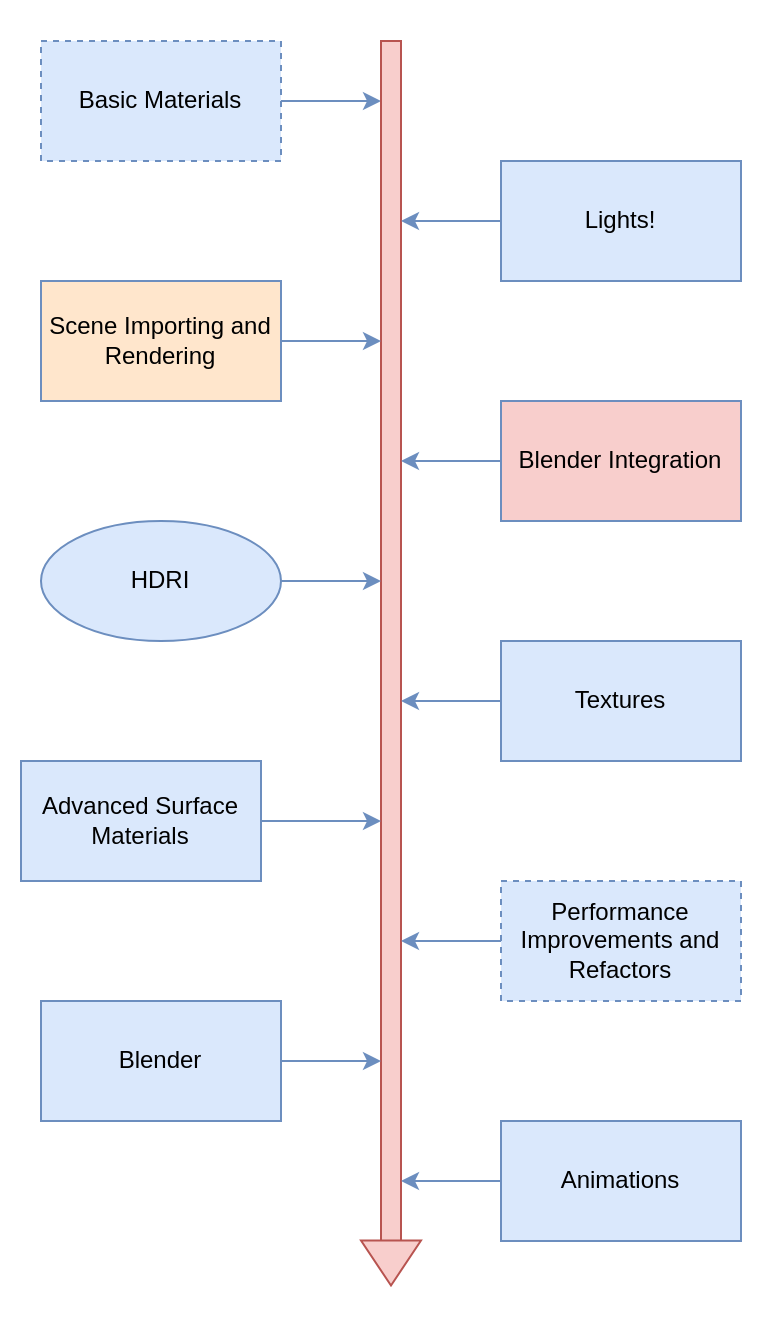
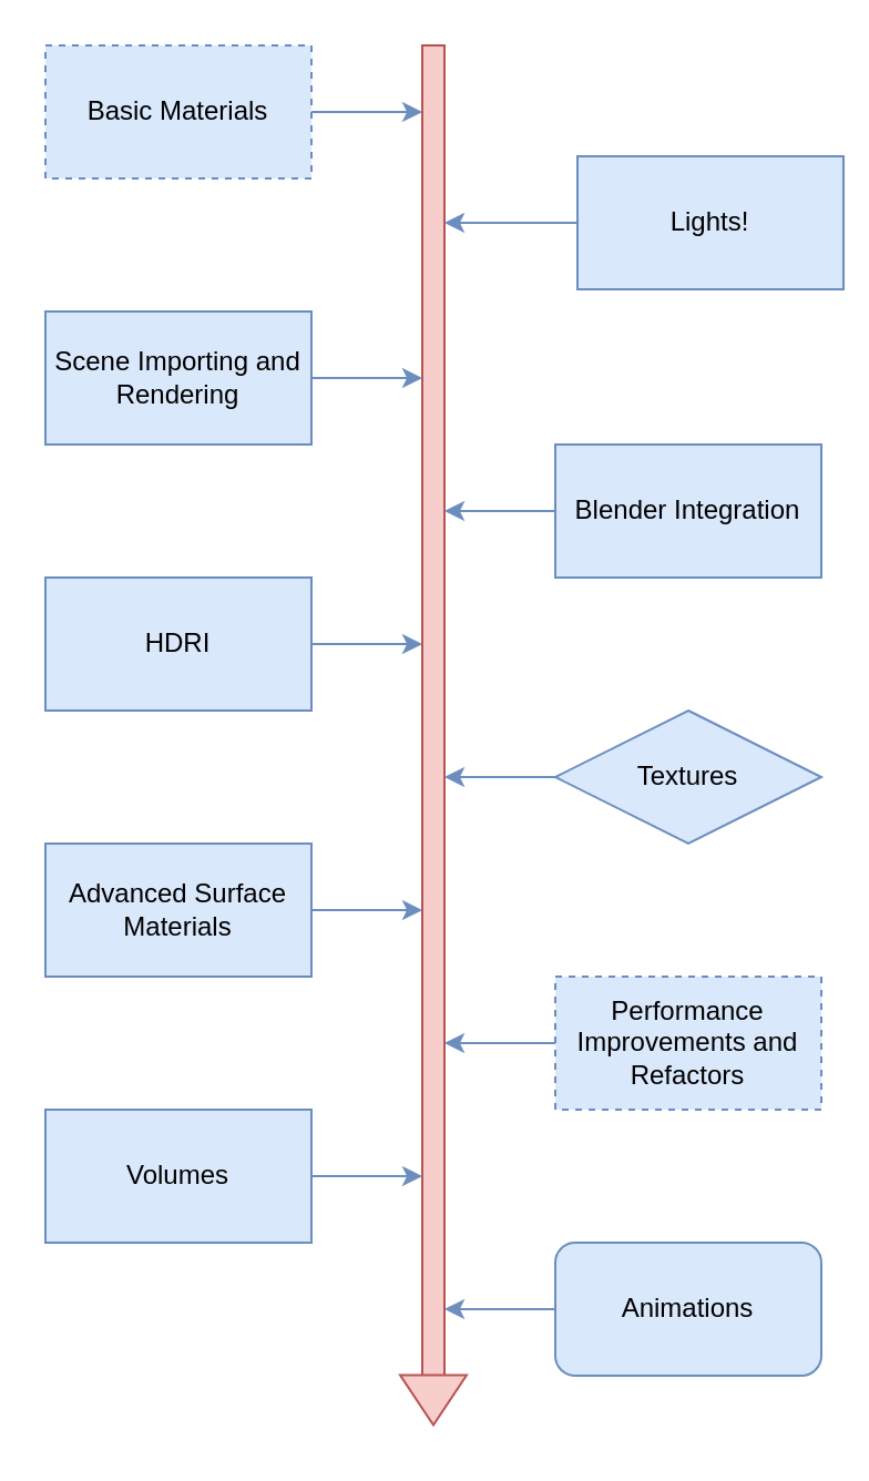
  <mxCell id="0" />
  <mxCell id="1" parent="0" />
  <mxCell id="2" style="edgeStyle=elbowEdgeStyle;rounded=0;orthogonalLoop=1;jettySize=auto;html=1;elbow=vertical;fillColor=#dae8fc;strokeColor=#6c8ebf;" edge="1" parent="1" source="3" target="4"><mxGeometry relative="1" as="geometry" /></mxCell>
  <mxCell id="3" value="Basic Materials" style="rounded=0;whiteSpace=wrap;html=1;fillColor=#dae8fc;strokeColor=#6c8ebf;dashed=1;" vertex="1" parent="1"><mxGeometry x="20" y="20" width="120" height="60" as="geometry" /></mxCell>
  <mxCell id="4" value="" style="rounded=0;whiteSpace=wrap;html=1;glass=0;sketch=0;shadow=0;fillStyle=solid;fillColor=#f8cecc;strokeColor=#b85450;" vertex="1" parent="1"><mxGeometry x="190" y="20" width="10" height="600" as="geometry" /></mxCell>
  <mxCell id="5" style="edgeStyle=elbowEdgeStyle;rounded=0;orthogonalLoop=1;jettySize=auto;elbow=vertical;html=1;fillColor=#dae8fc;strokeColor=#6c8ebf;" edge="1" parent="1" source="6" target="4"><mxGeometry relative="1" as="geometry" /></mxCell>
- <mxCell id="6" value="Scene Importing and Rendering" style="rounded=0;whiteSpace=wrap;html=1;fillColor=#ffe6cc;strokeColor=#6c8ebf;" vertex="1" parent="1"><mxGeometry x="20" y="140" width="120" height="60" as="geometry" /></mxCell>
+ <mxCell id="6" value="Scene Importing and Rendering" style="rounded=0;whiteSpace=wrap;html=1;fillColor=#dae8fc;strokeColor=#6c8ebf;" vertex="1" parent="1"><mxGeometry x="20" y="140" width="120" height="60" as="geometry" /></mxCell>
  <mxCell id="7" style="edgeStyle=elbowEdgeStyle;rounded=0;orthogonalLoop=1;jettySize=auto;elbow=vertical;html=1;fillColor=#dae8fc;strokeColor=#6c8ebf;" edge="1" parent="1" source="8" target="4"><mxGeometry relative="1" as="geometry" /></mxCell>
- <mxCell id="8" value="Lights!" style="rounded=0;whiteSpace=wrap;html=1;fillColor=#dae8fc;strokeColor=#6c8ebf;" vertex="1" parent="1"><mxGeometry x="250" y="80" width="120" height="60" as="geometry" /></mxCell>
+ <mxCell id="8" value="Lights!" style="rounded=0;whiteSpace=wrap;html=1;fillColor=#dae8fc;strokeColor=#6c8ebf;" vertex="1" parent="1"><mxGeometry x="260" y="70" width="120" height="60" as="geometry" /></mxCell>
  <mxCell id="9" style="edgeStyle=elbowEdgeStyle;rounded=0;orthogonalLoop=1;jettySize=auto;elbow=vertical;html=1;fillColor=#dae8fc;strokeColor=#6c8ebf;" edge="1" parent="1" source="10" target="4"><mxGeometry relative="1" as="geometry" /></mxCell>
- <mxCell id="10" value="Blender Integration" style="rounded=0;whiteSpace=wrap;html=1;fillColor=#f8cecc;strokeColor=#6c8ebf;" vertex="1" parent="1"><mxGeometry x="250" y="200" width="120" height="60" as="geometry" /></mxCell>
+ <mxCell id="10" value="Blender Integration" style="rounded=0;whiteSpace=wrap;html=1;fillColor=#dae8fc;strokeColor=#6c8ebf;" vertex="1" parent="1"><mxGeometry x="250" y="200" width="120" height="60" as="geometry" /></mxCell>
  <mxCell id="11" style="edgeStyle=elbowEdgeStyle;rounded=0;orthogonalLoop=1;jettySize=auto;elbow=vertical;html=1;fillColor=#dae8fc;strokeColor=#6c8ebf;" edge="1" parent="1" source="12" target="4"><mxGeometry relative="1" as="geometry" /></mxCell>
- <mxCell id="12" value="Advanced Surface Materials" style="rounded=0;whiteSpace=wrap;html=1;fillColor=#dae8fc;strokeColor=#6c8ebf;" vertex="1" parent="1"><mxGeometry x="10" y="380" width="120" height="60" as="geometry" /></mxCell>
+ <mxCell id="12" value="Advanced Surface Materials" style="rounded=0;whiteSpace=wrap;html=1;fillColor=#dae8fc;strokeColor=#6c8ebf;" vertex="1" parent="1"><mxGeometry x="20" y="380" width="120" height="60" as="geometry" /></mxCell>
  <mxCell id="13" style="edgeStyle=elbowEdgeStyle;rounded=0;orthogonalLoop=1;jettySize=auto;elbow=vertical;html=1;fillColor=#dae8fc;strokeColor=#6c8ebf;" edge="1" parent="1" source="14" target="4"><mxGeometry relative="1" as="geometry" /></mxCell>
- <mxCell id="14" value="Textures" style="rounded=0;whiteSpace=wrap;html=1;fillColor=#dae8fc;strokeColor=#6c8ebf;" vertex="1" parent="1"><mxGeometry x="250" y="320" width="120" height="60" as="geometry" /></mxCell>
+ <mxCell id="14" value="Textures" style="rhombus;whiteSpace=wrap;html=1;fillColor=#dae8fc;strokeColor=#6c8ebf;" vertex="1" parent="1"><mxGeometry x="250" y="320" width="120" height="60" as="geometry" /></mxCell>
  <mxCell id="15" style="edgeStyle=elbowEdgeStyle;rounded=0;orthogonalLoop=1;jettySize=auto;elbow=vertical;html=1;fillColor=#dae8fc;strokeColor=#6c8ebf;" edge="1" parent="1" source="16" target="4"><mxGeometry relative="1" as="geometry" /></mxCell>
- <mxCell id="16" value="Blender" style="rounded=0;whiteSpace=wrap;html=1;fillColor=#dae8fc;strokeColor=#6c8ebf;" vertex="1" parent="1"><mxGeometry x="20" y="500" width="120" height="60" as="geometry" /></mxCell>
+ <mxCell id="16" value="Volumes" style="rounded=0;whiteSpace=wrap;html=1;fillColor=#dae8fc;strokeColor=#6c8ebf;" vertex="1" parent="1"><mxGeometry x="20" y="500" width="120" height="60" as="geometry" /></mxCell>
  <mxCell id="17" style="edgeStyle=elbowEdgeStyle;rounded=0;orthogonalLoop=1;jettySize=auto;elbow=vertical;html=1;fillColor=#dae8fc;strokeColor=#6c8ebf;" edge="1" parent="1" source="18" target="4"><mxGeometry relative="1" as="geometry" /></mxCell>
  <mxCell id="18" value="Performance Improvements and Refactors" style="rounded=0;whiteSpace=wrap;html=1;fillColor=#dae8fc;strokeColor=#6c8ebf;dashed=1;" vertex="1" parent="1"><mxGeometry x="250" y="440" width="120" height="60" as="geometry" /></mxCell>
  <mxCell id="19" style="edgeStyle=elbowEdgeStyle;rounded=0;orthogonalLoop=1;jettySize=auto;elbow=vertical;html=1;fillColor=#dae8fc;strokeColor=#6c8ebf;" edge="1" parent="1" source="20" target="4"><mxGeometry relative="1" as="geometry" /></mxCell>
- <mxCell id="20" value="Animations" style="rounded=0;whiteSpace=wrap;html=1;fillColor=#dae8fc;strokeColor=#6c8ebf;" vertex="1" parent="1"><mxGeometry x="250" y="560" width="120" height="60" as="geometry" /></mxCell>
+ <mxCell id="20" value="Animations" style="whiteSpace=wrap;html=1;fillColor=#dae8fc;strokeColor=#6c8ebf;rounded=1;" vertex="1" parent="1"><mxGeometry x="250" y="560" width="120" height="60" as="geometry" /></mxCell>
  <mxCell id="21" value="" style="triangle;whiteSpace=wrap;html=1;rounded=0;shadow=0;glass=0;sketch=0;fillStyle=solid;fillColor=#f8cecc;strokeColor=#b85450;rotation=90;" vertex="1" parent="1"><mxGeometry x="183.75" y="616" width="22.5" height="30" as="geometry" /></mxCell>
  <mxCell id="22" style="edgeStyle=elbowEdgeStyle;rounded=0;orthogonalLoop=1;jettySize=auto;elbow=vertical;html=1;fillColor=#dae8fc;strokeColor=#6c8ebf;" edge="1" parent="1" source="23" target="4"><mxGeometry relative="1" as="geometry" /></mxCell>
- <mxCell id="23" value="HDRI" style="ellipse;whiteSpace=wrap;html=1;fillColor=#dae8fc;strokeColor=#6c8ebf;" vertex="1" parent="1"><mxGeometry x="20" y="260" width="120" height="60" as="geometry" /></mxCell>
+ <mxCell id="23" value="HDRI" style="rounded=0;whiteSpace=wrap;html=1;fillColor=#dae8fc;strokeColor=#6c8ebf;" vertex="1" parent="1"><mxGeometry x="20" y="260" width="120" height="60" as="geometry" /></mxCell>
